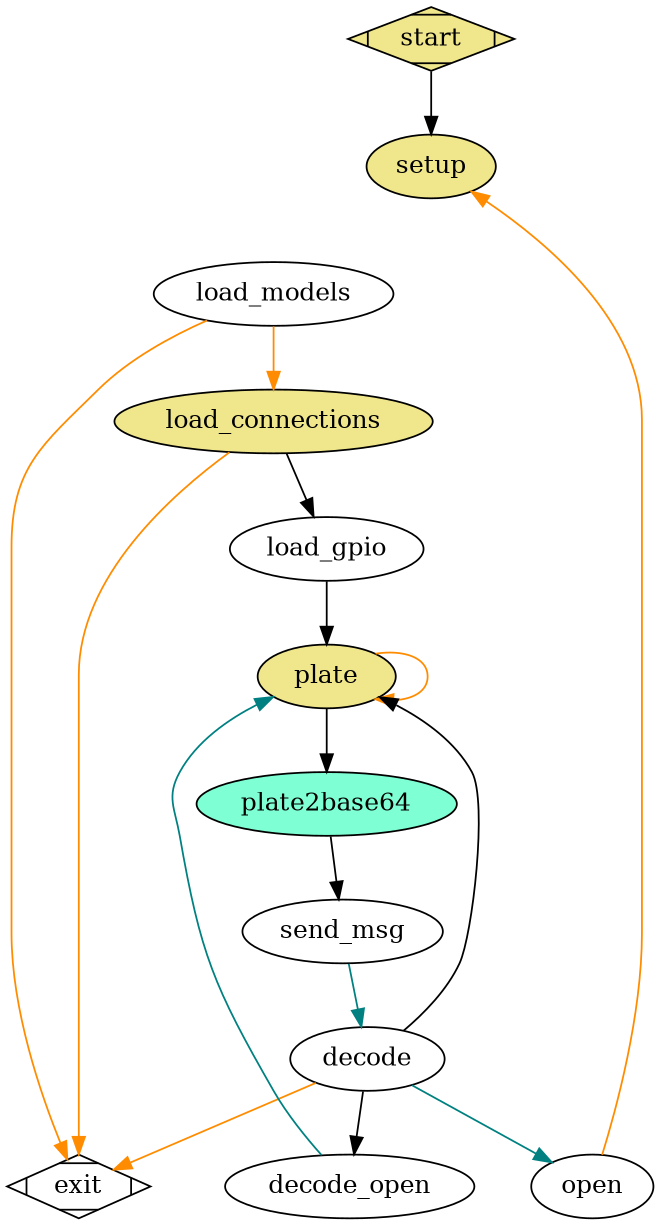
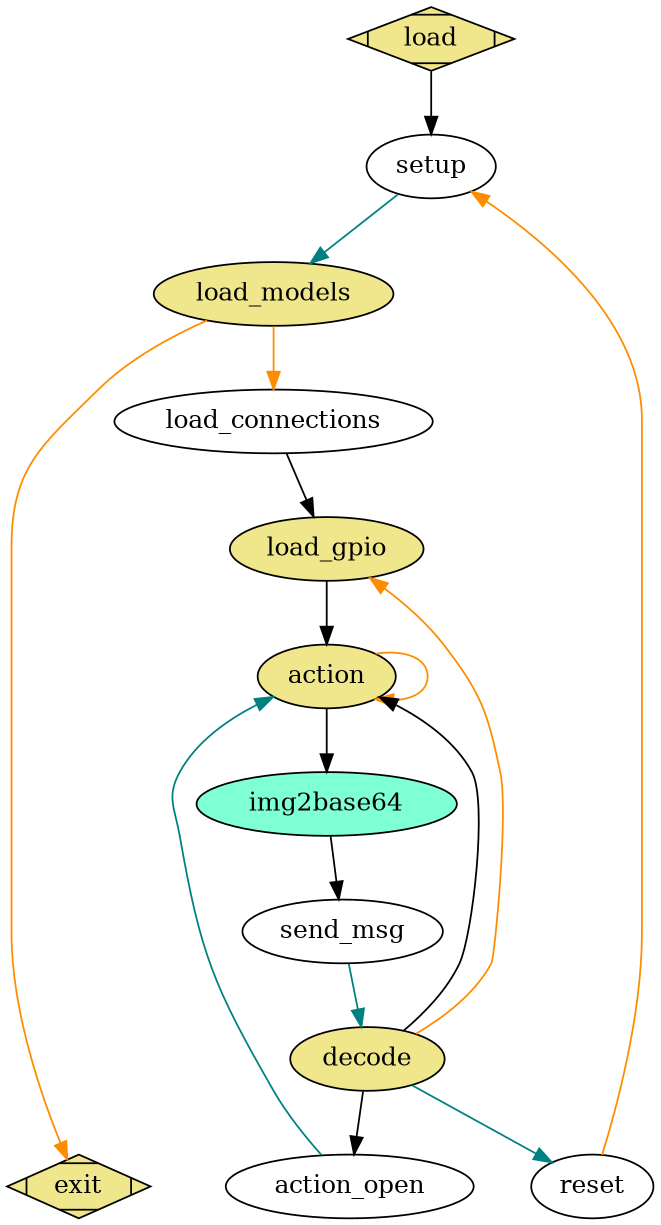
  digraph {
    node [fillcolor=white style=filled]
    edge [color=black]
-   start [fillcolor=khaki shape=Mdiamond]
-   setup [fillcolor=khaki]
-   load_models
-   load_connections [fillcolor=khaki]
-   exit [shape=Mdiamond]
-   load_gpio
-   plate [fillcolor=khaki]
-   img2base64 [fillcolor=aquamarine label=plate2base64]
-   decode
-   reset [label=open]
-   action_open [label=decode_open]
+   start [fillcolor=khaki shape=Mdiamond label=load]
+   setup
+   load_models [fillcolor=khaki]
+   load_connections
+   exit [fillcolor=khaki shape=Mdiamond]
+   load_gpio [fillcolor=khaki]
+   plate [fillcolor=khaki label=action]
+   img2base64 [fillcolor=aquamarine]
+   decode [fillcolor=khaki]
+   reset
+   action_open
    send_msg
    start -> setup
+   setup -> load_models [color=teal]
    load_models -> load_connections [color=darkorange]
    load_models -> exit [color=darkorange]
-   load_connections -> exit [color=darkorange]
    load_connections -> load_gpio
    load_gpio -> plate
    plate -> plate [color=darkorange]
    plate -> img2base64
    img2base64 -> send_msg
-   decode -> exit [color=darkorange]
+   decode -> load_gpio [color=darkorange]
    decode -> plate
    decode -> reset [color=teal]
    decode -> action_open
    reset -> setup [color=darkorange]
    action_open -> plate [color=teal]
    send_msg -> decode [color=teal]
  }
